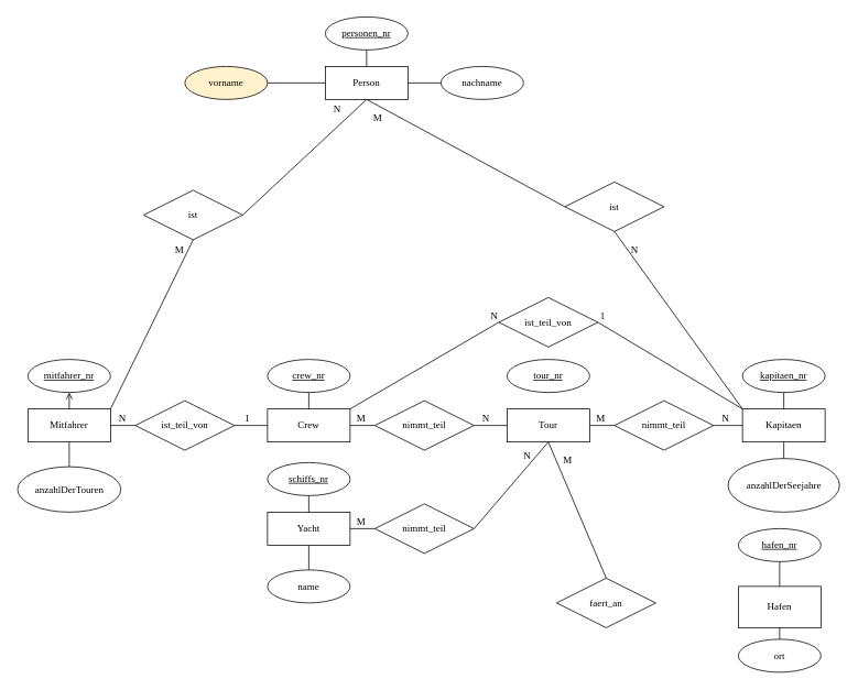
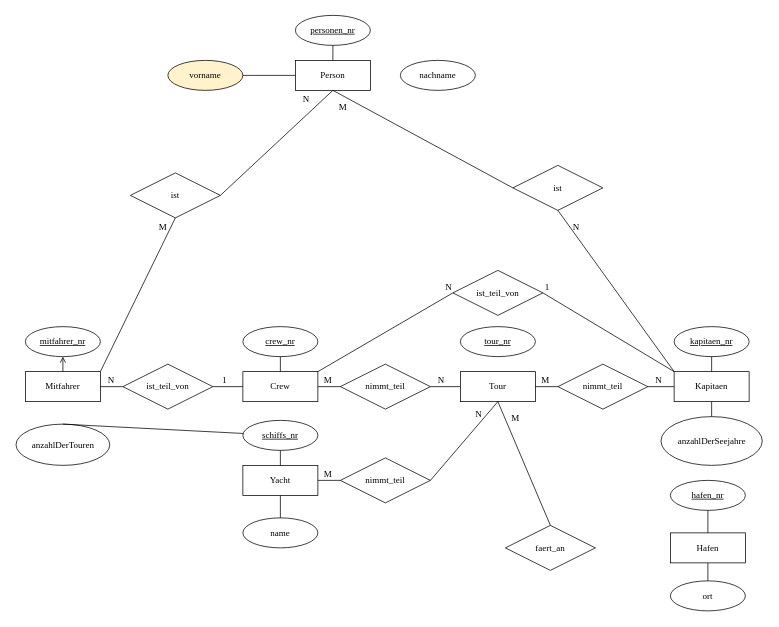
  <mxCell id="0" />
  <mxCell id="1" parent="0" />
  <mxCell id="2" value="Mitfahrer" style="whiteSpace=wrap;html=1;align=center;fontFamily=CaskaydiaCove Nerd Font Mono;" vertex="1" parent="1"><mxGeometry x="33" y="495" width="100" height="40" as="geometry" /></mxCell>
  <mxCell id="3" value="mitfahrer_nr" style="ellipse;whiteSpace=wrap;html=1;align=center;fontStyle=4;fontFamily=CaskaydiaCove Nerd Font Mono;" vertex="1" parent="1"><mxGeometry x="33" y="435" width="100" height="40" as="geometry" /></mxCell>
  <mxCell id="4" value="anzahlDerTouren" style="ellipse;whiteSpace=wrap;html=1;align=center;fontFamily=CaskaydiaCove Nerd Font Mono;" vertex="1" parent="1"><mxGeometry x="20.5" y="565" width="125" height="55" as="geometry" /></mxCell>
  <mxCell id="5" value="Kapitaen" style="whiteSpace=wrap;html=1;align=center;fontFamily=CaskaydiaCove Nerd Font Mono;" vertex="1" parent="1"><mxGeometry x="898" y="495" width="100" height="40" as="geometry" /></mxCell>
  <mxCell id="6" value="kapitaen_nr" style="ellipse;whiteSpace=wrap;html=1;align=center;fontStyle=4;fontFamily=CaskaydiaCove Nerd Font Mono;" vertex="1" parent="1"><mxGeometry x="898" y="435" width="100" height="40" as="geometry" /></mxCell>
  <mxCell id="7" value="anzahlDerSeejahre" style="ellipse;whiteSpace=wrap;html=1;align=center;fontFamily=CaskaydiaCove Nerd Font Mono;" vertex="1" parent="1"><mxGeometry x="880.5" y="555" width="135" height="65" as="geometry" /></mxCell>
  <mxCell id="8" value="Tour" style="whiteSpace=wrap;html=1;align=center;fontFamily=CaskaydiaCove Nerd Font Mono;" vertex="1" parent="1"><mxGeometry x="613" y="495" width="100" height="40" as="geometry" /></mxCell>
  <mxCell id="9" value="tour_nr" style="ellipse;whiteSpace=wrap;html=1;align=center;fontStyle=4;fontFamily=CaskaydiaCove Nerd Font Mono;" vertex="1" parent="1"><mxGeometry x="613" y="435" width="100" height="40" as="geometry" /></mxCell>
  <mxCell id="10" value="Yacht" style="whiteSpace=wrap;html=1;align=center;fontFamily=CaskaydiaCove Nerd Font Mono;" vertex="1" parent="1"><mxGeometry x="323" y="620" width="100" height="40" as="geometry" /></mxCell>
  <mxCell id="11" value="schiffs_nr" style="ellipse;whiteSpace=wrap;html=1;align=center;fontStyle=4;fontFamily=CaskaydiaCove Nerd Font Mono;" vertex="1" parent="1"><mxGeometry x="323" y="560" width="100" height="40" as="geometry" /></mxCell>
  <mxCell id="12" value="name" style="ellipse;whiteSpace=wrap;html=1;align=center;fontFamily=CaskaydiaCove Nerd Font Mono;" vertex="1" parent="1"><mxGeometry x="323" y="690" width="100" height="40" as="geometry" /></mxCell>
  <mxCell id="13" value="Person" style="whiteSpace=wrap;html=1;align=center;fontFamily=CaskaydiaCove Nerd Font Mono;" vertex="1" parent="1"><mxGeometry x="393" y="80" width="100" height="40" as="geometry" /></mxCell>
  <mxCell id="14" value="personen_nr" style="ellipse;whiteSpace=wrap;html=1;align=center;fontStyle=4;fontFamily=CaskaydiaCove Nerd Font Mono;" vertex="1" parent="1"><mxGeometry x="393" y="20" width="100" height="40" as="geometry" /></mxCell>
  <mxCell id="15" value="vorname" style="ellipse;whiteSpace=wrap;html=1;align=center;fontFamily=CaskaydiaCove Nerd Font Mono;fillColor=#fff2cc;" vertex="1" parent="1"><mxGeometry x="223" y="80" width="100" height="40" as="geometry" /></mxCell>
  <mxCell id="16" value="nachname" style="ellipse;whiteSpace=wrap;html=1;align=center;fontFamily=CaskaydiaCove Nerd Font Mono;" vertex="1" parent="1"><mxGeometry x="533" y="80" width="100" height="40" as="geometry" /></mxCell>
- <mxCell id="17" value="Hafen" style="whiteSpace=wrap;html=1;align=center;fontFamily=CaskaydiaCove Nerd Font Mono;" vertex="1" parent="1"><mxGeometry x="893" y="710" width="100" height="50" as="geometry" /></mxCell>
+ <mxCell id="17" value="Hafen" style="whiteSpace=wrap;html=1;align=center;fontFamily=CaskaydiaCove Nerd Font Mono;" vertex="1" parent="1"><mxGeometry x="893" y="710" width="100" height="40" as="geometry" /></mxCell>
  <mxCell id="18" value="hafen_nr" style="ellipse;whiteSpace=wrap;html=1;align=center;fontStyle=4;fontFamily=CaskaydiaCove Nerd Font Mono;" vertex="1" parent="1"><mxGeometry x="893" y="640" width="100" height="40" as="geometry" /></mxCell>
  <mxCell id="19" value="ort" style="ellipse;whiteSpace=wrap;html=1;align=center;fontFamily=CaskaydiaCove Nerd Font Mono;" vertex="1" parent="1"><mxGeometry x="893" y="774" width="100" height="40" as="geometry" /></mxCell>
  <mxCell id="20" value="Crew" style="whiteSpace=wrap;html=1;align=center;fontFamily=CaskaydiaCove Nerd Font Mono;" vertex="1" parent="1"><mxGeometry x="323" y="495" width="100" height="40" as="geometry" /></mxCell>
  <mxCell id="21" value="crew_nr" style="ellipse;whiteSpace=wrap;html=1;align=center;fontStyle=4;fontFamily=CaskaydiaCove Nerd Font Mono;" vertex="1" parent="1"><mxGeometry x="323" y="435" width="100" height="40" as="geometry" /></mxCell>
  <mxCell id="22" value="" style="endArrow=open;html=1;rounded=0;exitX=0.5;exitY=0;exitDx=0;exitDy=0;entryX=0.5;entryY=1;entryDx=0;entryDy=0;fontFamily=CaskaydiaCove Nerd Font Mono;" edge="1" parent="1" source="2" target="3"><mxGeometry relative="1" as="geometry"><mxPoint x="663" y="745" as="sourcePoint" /><mxPoint x="823" y="745" as="targetPoint" /></mxGeometry></mxCell>
- <mxCell id="23" value="" style="endArrow=none;html=1;rounded=0;exitX=0.5;exitY=0;exitDx=0;exitDy=0;entryX=0.5;entryY=1;entryDx=0;entryDy=0;fontFamily=CaskaydiaCove Nerd Font Mono;" edge="1" parent="1" source="4" target="2"><mxGeometry relative="1" as="geometry"><mxPoint x="173" y="665" as="sourcePoint" /><mxPoint x="333" y="665" as="targetPoint" /></mxGeometry></mxCell>
+ <mxCell id="23" value="" style="endArrow=none;html=1;rounded=0;exitX=0.5;exitY=0;exitDx=0;exitDy=0;fontFamily=CaskaydiaCove Nerd Font Mono;" edge="1" parent="1" source="4" target="11"><mxGeometry relative="1" as="geometry"><mxPoint x="173" y="665" as="sourcePoint" /><mxPoint x="333" y="665" as="targetPoint" /></mxGeometry></mxCell>
  <mxCell id="24" value="" style="endArrow=none;html=1;rounded=0;exitX=0.5;exitY=0;exitDx=0;exitDy=0;entryX=0.5;entryY=1;entryDx=0;entryDy=0;fontFamily=CaskaydiaCove Nerd Font Mono;" edge="1" parent="1" source="7" target="5"><mxGeometry relative="1" as="geometry"><mxPoint x="1348" y="725" as="sourcePoint" /><mxPoint x="1508" y="725" as="targetPoint" /></mxGeometry></mxCell>
  <mxCell id="25" value="" style="endArrow=none;html=1;rounded=0;exitX=0.5;exitY=0;exitDx=0;exitDy=0;entryX=0.5;entryY=1;entryDx=0;entryDy=0;fontFamily=CaskaydiaCove Nerd Font Mono;" edge="1" parent="1" source="5" target="6"><mxGeometry relative="1" as="geometry"><mxPoint x="1238" y="745" as="sourcePoint" /><mxPoint x="1398" y="745" as="targetPoint" /></mxGeometry></mxCell>
  <mxCell id="26" value="" style="endArrow=none;html=1;rounded=0;exitX=0.5;exitY=1;exitDx=0;exitDy=0;entryX=0.5;entryY=0;entryDx=0;entryDy=0;fontFamily=CaskaydiaCove Nerd Font Mono;" edge="1" parent="1" source="11" target="10"><mxGeometry relative="1" as="geometry"><mxPoint x="563" y="840" as="sourcePoint" /><mxPoint x="723" y="840" as="targetPoint" /></mxGeometry></mxCell>
  <mxCell id="27" value="" style="endArrow=none;html=1;rounded=0;exitX=0.5;exitY=1;exitDx=0;exitDy=0;fontFamily=CaskaydiaCove Nerd Font Mono;" edge="1" parent="1" source="10" target="12"><mxGeometry relative="1" as="geometry"><mxPoint x="423" y="830" as="sourcePoint" /><mxPoint x="583" y="830" as="targetPoint" /></mxGeometry></mxCell>
  <mxCell id="28" value="" style="endArrow=none;html=1;rounded=0;exitX=0.5;exitY=1;exitDx=0;exitDy=0;entryX=0.5;entryY=0;entryDx=0;entryDy=0;fontFamily=CaskaydiaCove Nerd Font Mono;" edge="1" parent="1" source="14" target="13"><mxGeometry relative="1" as="geometry"><mxPoint x="553" y="170" as="sourcePoint" /><mxPoint x="713" y="170" as="targetPoint" /></mxGeometry></mxCell>
  <mxCell id="29" value="" style="endArrow=none;html=1;rounded=0;exitX=0;exitY=0.5;exitDx=0;exitDy=0;entryX=1;entryY=0.5;entryDx=0;entryDy=0;fontFamily=CaskaydiaCove Nerd Font Mono;" edge="1" parent="1" source="13" target="15"><mxGeometry relative="1" as="geometry"><mxPoint x="513" y="200" as="sourcePoint" /><mxPoint x="673" y="200" as="targetPoint" /></mxGeometry></mxCell>
- <mxCell id="30" value="" style="endArrow=none;html=1;rounded=0;exitX=1;exitY=0.5;exitDx=0;exitDy=0;entryX=0;entryY=0.5;entryDx=0;entryDy=0;fontFamily=CaskaydiaCove Nerd Font Mono;" edge="1" parent="1" source="13" target="16"><mxGeometry relative="1" as="geometry"><mxPoint x="613" y="180" as="sourcePoint" /><mxPoint x="773" y="180" as="targetPoint" /></mxGeometry></mxCell>
  <mxCell id="31" value="" style="endArrow=none;html=1;rounded=0;exitX=0.5;exitY=1;exitDx=0;exitDy=0;fontFamily=CaskaydiaCove Nerd Font Mono;" edge="1" parent="1" source="18" target="17"><mxGeometry relative="1" as="geometry"><mxPoint x="1243" y="830" as="sourcePoint" /><mxPoint x="1403" y="830" as="targetPoint" /></mxGeometry></mxCell>
  <mxCell id="32" value="" style="endArrow=none;html=1;rounded=0;exitX=0.5;exitY=1;exitDx=0;exitDy=0;entryX=0.5;entryY=0;entryDx=0;entryDy=0;fontFamily=CaskaydiaCove Nerd Font Mono;" edge="1" parent="1" source="17" target="19"><mxGeometry relative="1" as="geometry"><mxPoint x="1093" y="830" as="sourcePoint" /><mxPoint x="1253" y="830" as="targetPoint" /></mxGeometry></mxCell>
  <mxCell id="33" value="" style="endArrow=none;html=1;rounded=0;exitX=0.5;exitY=1;exitDx=0;exitDy=0;entryX=0.5;entryY=0;entryDx=0;entryDy=0;fontFamily=CaskaydiaCove Nerd Font Mono;" edge="1" parent="1" source="21" target="20"><mxGeometry relative="1" as="geometry"><mxPoint x="493" y="490" as="sourcePoint" /><mxPoint x="653" y="490" as="targetPoint" /></mxGeometry></mxCell>
  <mxCell id="34" value="ist_teil_von" style="shape=rhombus;perimeter=rhombusPerimeter;whiteSpace=wrap;html=1;align=center;fontFamily=CaskaydiaCove Nerd Font Mono;" vertex="1" parent="1"><mxGeometry x="163" y="485" width="120" height="60" as="geometry" /></mxCell>
  <mxCell id="35" value="" style="endArrow=none;html=1;rounded=0;exitX=1;exitY=0.5;exitDx=0;exitDy=0;entryX=0;entryY=0.5;entryDx=0;entryDy=0;fontFamily=CaskaydiaCove Nerd Font Mono;" edge="1" parent="1" source="2" target="34"><mxGeometry relative="1" as="geometry"><mxPoint x="143" y="520" as="sourcePoint" /><mxPoint x="303" y="520" as="targetPoint" /></mxGeometry></mxCell>
  <mxCell id="36" value="N" style="resizable=0;html=1;whiteSpace=wrap;align=right;verticalAlign=bottom;fontFamily=CaskaydiaCove Nerd Font Mono;" connectable="0" vertex="1" parent="35"><mxGeometry x="1" relative="1" as="geometry"><mxPoint x="-10" as="offset" /></mxGeometry></mxCell>
  <mxCell id="37" value="" style="endArrow=none;html=1;rounded=0;exitX=1;exitY=0.5;exitDx=0;exitDy=0;entryX=0;entryY=0.5;entryDx=0;entryDy=0;fontFamily=CaskaydiaCove Nerd Font Mono;" edge="1" parent="1" source="34" target="20"><mxGeometry relative="1" as="geometry"><mxPoint x="333" y="570" as="sourcePoint" /><mxPoint x="493" y="570" as="targetPoint" /></mxGeometry></mxCell>
  <mxCell id="38" value="1" style="resizable=0;html=1;whiteSpace=wrap;align=right;verticalAlign=bottom;fontFamily=CaskaydiaCove Nerd Font Mono;" connectable="0" vertex="1" parent="37"><mxGeometry x="1" relative="1" as="geometry"><mxPoint x="-20" as="offset" /></mxGeometry></mxCell>
  <mxCell id="39" value="nimmt_teil" style="shape=rhombus;perimeter=rhombusPerimeter;whiteSpace=wrap;html=1;align=center;fontFamily=CaskaydiaCove Nerd Font Mono;" vertex="1" parent="1"><mxGeometry x="453" y="485" width="120" height="60" as="geometry" /></mxCell>
  <mxCell id="40" value="" style="endArrow=none;html=1;rounded=0;exitX=1;exitY=0.5;exitDx=0;exitDy=0;entryX=0;entryY=0.5;entryDx=0;entryDy=0;fontFamily=CaskaydiaCove Nerd Font Mono;" edge="1" parent="1" source="20" target="39"><mxGeometry relative="1" as="geometry"><mxPoint x="513" y="600" as="sourcePoint" /><mxPoint x="673" y="600" as="targetPoint" /></mxGeometry></mxCell>
  <mxCell id="41" value="M" style="resizable=0;html=1;whiteSpace=wrap;align=right;verticalAlign=bottom;fontFamily=CaskaydiaCove Nerd Font Mono;" connectable="0" vertex="1" parent="40"><mxGeometry x="1" relative="1" as="geometry"><mxPoint x="-10" as="offset" /></mxGeometry></mxCell>
  <mxCell id="42" value="" style="endArrow=none;html=1;rounded=0;exitX=1;exitY=0.5;exitDx=0;exitDy=0;entryX=0;entryY=0.5;entryDx=0;entryDy=0;fontFamily=CaskaydiaCove Nerd Font Mono;" edge="1" parent="1" source="39" target="8"><mxGeometry relative="1" as="geometry"><mxPoint x="643" y="550" as="sourcePoint" /><mxPoint x="803" y="550" as="targetPoint" /></mxGeometry></mxCell>
  <mxCell id="43" value="N" style="resizable=0;html=1;whiteSpace=wrap;align=right;verticalAlign=bottom;fontFamily=CaskaydiaCove Nerd Font Mono;" connectable="0" vertex="1" parent="42"><mxGeometry x="1" relative="1" as="geometry"><mxPoint x="-20" as="offset" /></mxGeometry></mxCell>
  <mxCell id="44" value="nimmt_teil" style="shape=rhombus;perimeter=rhombusPerimeter;whiteSpace=wrap;html=1;align=center;fontFamily=CaskaydiaCove Nerd Font Mono;" vertex="1" parent="1"><mxGeometry x="743" y="485" width="120" height="60" as="geometry" /></mxCell>
  <mxCell id="45" value="" style="endArrow=none;html=1;rounded=0;exitX=1;exitY=0.5;exitDx=0;exitDy=0;entryX=0;entryY=0.5;entryDx=0;entryDy=0;fontFamily=CaskaydiaCove Nerd Font Mono;" edge="1" parent="1" source="8" target="44"><mxGeometry relative="1" as="geometry"><mxPoint x="743" y="560" as="sourcePoint" /><mxPoint x="903" y="560" as="targetPoint" /></mxGeometry></mxCell>
  <mxCell id="46" value="M" style="resizable=0;html=1;whiteSpace=wrap;align=right;verticalAlign=bottom;fontFamily=CaskaydiaCove Nerd Font Mono;" connectable="0" vertex="1" parent="45"><mxGeometry x="1" relative="1" as="geometry"><mxPoint x="-10" as="offset" /></mxGeometry></mxCell>
  <mxCell id="47" value="" style="endArrow=none;html=1;rounded=0;exitX=1;exitY=0.5;exitDx=0;exitDy=0;entryX=0;entryY=0.5;entryDx=0;entryDy=0;fontFamily=CaskaydiaCove Nerd Font Mono;" edge="1" parent="1" source="44" target="5"><mxGeometry relative="1" as="geometry"><mxPoint x="1063" y="540" as="sourcePoint" /><mxPoint x="903" y="515" as="targetPoint" /></mxGeometry></mxCell>
  <mxCell id="48" value="N" style="resizable=0;html=1;whiteSpace=wrap;align=right;verticalAlign=bottom;fontFamily=CaskaydiaCove Nerd Font Mono;" connectable="0" vertex="1" parent="47"><mxGeometry x="1" relative="1" as="geometry"><mxPoint x="-15" as="offset" /></mxGeometry></mxCell>
  <mxCell id="49" value="nimmt_teil" style="shape=rhombus;perimeter=rhombusPerimeter;whiteSpace=wrap;html=1;align=center;fontFamily=CaskaydiaCove Nerd Font Mono;" vertex="1" parent="1"><mxGeometry x="453" y="610" width="120" height="60" as="geometry" /></mxCell>
  <mxCell id="50" value="ist_teil_von" style="shape=rhombus;perimeter=rhombusPerimeter;whiteSpace=wrap;html=1;align=center;fontFamily=CaskaydiaCove Nerd Font Mono;" vertex="1" parent="1"><mxGeometry x="603" y="360" width="120" height="60" as="geometry" /></mxCell>
  <mxCell id="51" value="" style="endArrow=none;html=1;rounded=0;exitX=1;exitY=0.5;exitDx=0;exitDy=0;entryX=0;entryY=0;entryDx=0;entryDy=0;fontFamily=CaskaydiaCove Nerd Font Mono;" edge="1" parent="1" source="50" target="5"><mxGeometry relative="1" as="geometry"><mxPoint x="623" y="370" as="sourcePoint" /><mxPoint x="783" y="370" as="targetPoint" /></mxGeometry></mxCell>
  <mxCell id="52" value="1" style="resizable=0;html=1;whiteSpace=wrap;align=right;verticalAlign=bottom;fontFamily=CaskaydiaCove Nerd Font Mono;" connectable="0" vertex="1" parent="51"><mxGeometry x="1" relative="1" as="geometry"><mxPoint x="-165" y="-105" as="offset" /></mxGeometry></mxCell>
  <mxCell id="53" value="" style="endArrow=none;html=1;rounded=0;entryX=0;entryY=0.5;entryDx=0;entryDy=0;exitX=1;exitY=0;exitDx=0;exitDy=0;fontFamily=CaskaydiaCove Nerd Font Mono;" edge="1" parent="1" source="20" target="50"><mxGeometry relative="1" as="geometry"><mxPoint x="433" y="460" as="sourcePoint" /><mxPoint x="553" y="330" as="targetPoint" /></mxGeometry></mxCell>
  <mxCell id="54" value="N" style="resizable=0;html=1;whiteSpace=wrap;align=right;verticalAlign=bottom;fontFamily=CaskaydiaCove Nerd Font Mono;" connectable="0" vertex="1" parent="53"><mxGeometry x="1" relative="1" as="geometry" /></mxCell>
  <mxCell id="55" value="" style="endArrow=none;html=1;rounded=0;exitX=1;exitY=0.5;exitDx=0;exitDy=0;entryX=0;entryY=0.5;entryDx=0;entryDy=0;fontFamily=CaskaydiaCove Nerd Font Mono;" edge="1" parent="1" source="10" target="49"><mxGeometry relative="1" as="geometry"><mxPoint x="433" y="525" as="sourcePoint" /><mxPoint x="463" y="525" as="targetPoint" /></mxGeometry></mxCell>
  <mxCell id="56" value="M" style="resizable=0;html=1;whiteSpace=wrap;align=right;verticalAlign=bottom;fontFamily=CaskaydiaCove Nerd Font Mono;" connectable="0" vertex="1" parent="55"><mxGeometry x="1" relative="1" as="geometry"><mxPoint x="-10" as="offset" /></mxGeometry></mxCell>
  <mxCell id="57" value="" style="endArrow=none;html=1;rounded=0;exitX=1;exitY=0.5;exitDx=0;exitDy=0;entryX=0.5;entryY=1;entryDx=0;entryDy=0;fontFamily=CaskaydiaCove Nerd Font Mono;" edge="1" parent="1" source="49" target="8"><mxGeometry relative="1" as="geometry"><mxPoint x="583" y="525" as="sourcePoint" /><mxPoint x="623" y="525" as="targetPoint" /></mxGeometry></mxCell>
  <mxCell id="58" value="N" style="resizable=0;html=1;whiteSpace=wrap;align=right;verticalAlign=bottom;fontFamily=CaskaydiaCove Nerd Font Mono;" connectable="0" vertex="1" parent="57"><mxGeometry x="1" relative="1" as="geometry"><mxPoint x="-20" y="25" as="offset" /></mxGeometry></mxCell>
  <mxCell id="59" value="faert_an" style="shape=rhombus;perimeter=rhombusPerimeter;whiteSpace=wrap;html=1;align=center;fontFamily=CaskaydiaCove Nerd Font Mono;" vertex="1" parent="1"><mxGeometry x="673" y="700" width="120" height="60" as="geometry" /></mxCell>
  <mxCell id="60" value="" style="endArrow=none;html=1;rounded=0;exitX=0.5;exitY=1;exitDx=0;exitDy=0;entryX=0.5;entryY=0;entryDx=0;entryDy=0;fontFamily=CaskaydiaCove Nerd Font Mono;" edge="1" parent="1" source="8" target="59"><mxGeometry relative="1" as="geometry"><mxPoint x="713" y="590" as="sourcePoint" /><mxPoint x="873" y="590" as="targetPoint" /></mxGeometry></mxCell>
  <mxCell id="61" value="M" style="resizable=0;html=1;whiteSpace=wrap;align=right;verticalAlign=bottom;fontFamily=CaskaydiaCove Nerd Font Mono;" connectable="0" vertex="1" parent="60"><mxGeometry x="1" relative="1" as="geometry"><mxPoint x="-40" y="-135" as="offset" /></mxGeometry></mxCell>
  <mxCell id="62" value="ist" style="shape=rhombus;perimeter=rhombusPerimeter;whiteSpace=wrap;html=1;align=center;fontFamily=CaskaydiaCove Nerd Font Mono;" vertex="1" parent="1"><mxGeometry x="683" y="220" width="120" height="60" as="geometry" /></mxCell>
  <mxCell id="63" value="ist" style="shape=rhombus;perimeter=rhombusPerimeter;whiteSpace=wrap;html=1;align=center;fontFamily=CaskaydiaCove Nerd Font Mono;" vertex="1" parent="1"><mxGeometry x="173" y="230" width="120" height="60" as="geometry" /></mxCell>
  <mxCell id="64" value="" style="endArrow=none;html=1;rounded=0;exitX=1;exitY=0.5;exitDx=0;exitDy=0;entryX=0.5;entryY=1;entryDx=0;entryDy=0;fontFamily=CaskaydiaCove Nerd Font Mono;" edge="1" parent="1" source="63" target="13"><mxGeometry relative="1" as="geometry"><mxPoint x="263" y="330" as="sourcePoint" /><mxPoint x="423" y="330" as="targetPoint" /></mxGeometry></mxCell>
  <mxCell id="65" value="N" style="resizable=0;html=1;whiteSpace=wrap;align=right;verticalAlign=bottom;fontFamily=CaskaydiaCove Nerd Font Mono;" connectable="0" vertex="1" parent="64"><mxGeometry x="1" relative="1" as="geometry"><mxPoint x="-30" y="20" as="offset" /></mxGeometry></mxCell>
  <mxCell id="66" value="" style="endArrow=none;html=1;rounded=0;exitX=1;exitY=0;exitDx=0;exitDy=0;entryX=0.5;entryY=1;entryDx=0;entryDy=0;fontFamily=CaskaydiaCove Nerd Font Mono;" edge="1" parent="1" source="2" target="63"><mxGeometry relative="1" as="geometry"><mxPoint x="263" y="360" as="sourcePoint" /><mxPoint x="423" y="360" as="targetPoint" /></mxGeometry></mxCell>
  <mxCell id="67" value="M" style="resizable=0;html=1;whiteSpace=wrap;align=right;verticalAlign=bottom;fontFamily=CaskaydiaCove Nerd Font Mono;" connectable="0" vertex="1" parent="66"><mxGeometry x="1" relative="1" as="geometry"><mxPoint x="-10" y="20" as="offset" /></mxGeometry></mxCell>
  <mxCell id="68" value="" style="endArrow=none;html=1;rounded=0;exitX=0.5;exitY=1;exitDx=0;exitDy=0;entryX=0;entryY=0;entryDx=0;entryDy=0;fontFamily=CaskaydiaCove Nerd Font Mono;" edge="1" parent="1" source="62" target="5"><mxGeometry relative="1" as="geometry"><mxPoint x="883" y="290" as="sourcePoint" /><mxPoint x="1043" y="290" as="targetPoint" /></mxGeometry></mxCell>
  <mxCell id="69" value="N" style="resizable=0;html=1;whiteSpace=wrap;align=right;verticalAlign=bottom;fontFamily=CaskaydiaCove Nerd Font Mono;" connectable="0" vertex="1" parent="68"><mxGeometry x="1" relative="1" as="geometry"><mxPoint x="-125" y="-185" as="offset" /></mxGeometry></mxCell>
  <mxCell id="70" value="" style="endArrow=none;html=1;rounded=0;entryX=0;entryY=0.5;entryDx=0;entryDy=0;fontFamily=CaskaydiaCove Nerd Font Mono;" edge="1" parent="1" target="62"><mxGeometry relative="1" as="geometry"><mxPoint x="443" y="120" as="sourcePoint" /><mxPoint x="683" y="250" as="targetPoint" /></mxGeometry></mxCell>
  <mxCell id="71" value="M" style="resizable=0;html=1;whiteSpace=wrap;align=right;verticalAlign=bottom;fontFamily=CaskaydiaCove Nerd Font Mono;" connectable="0" vertex="1" parent="70"><mxGeometry x="1" relative="1" as="geometry"><mxPoint x="-220" y="-100" as="offset" /></mxGeometry></mxCell>
